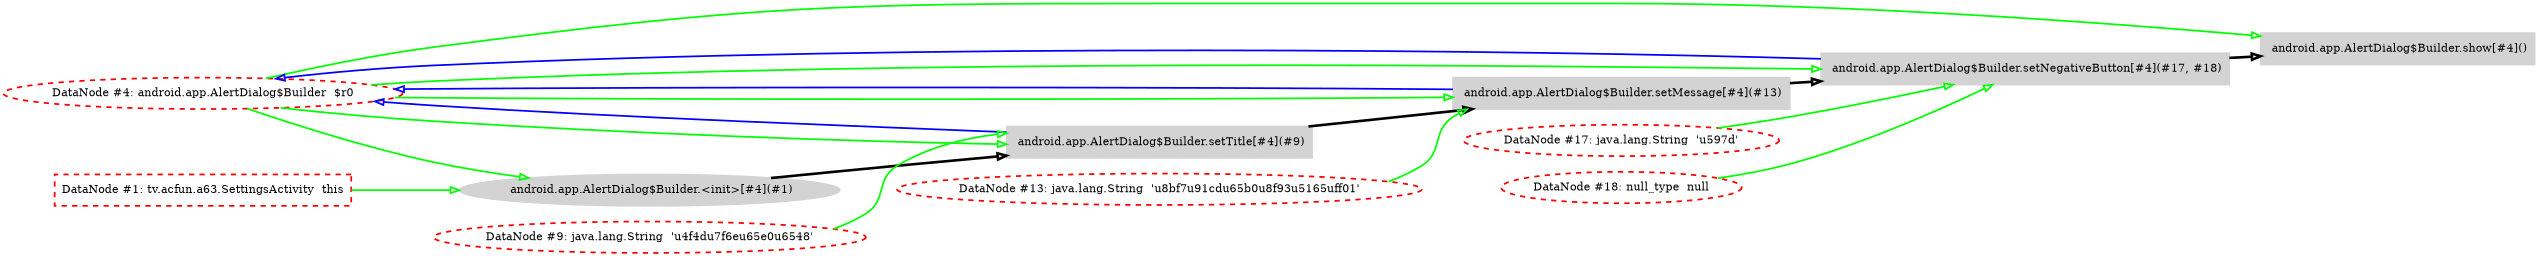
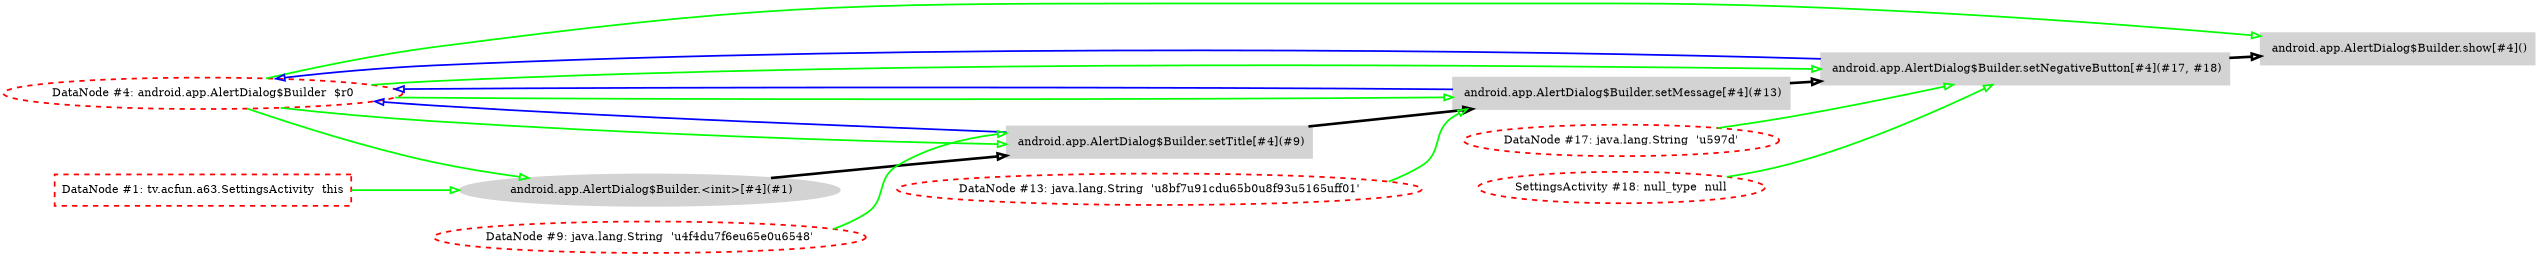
  digraph {
    rankdir=LR
    node [color=red fontsize=13 penwidth=2.0 shape=ellipse style=dashed]
    edge [arrowhead=onormal color=green penwidth=2]
    n1 [label="DataNode #4: android.app.AlertDialog$Builder  $r0"]
    n2 [color=lightgray label=" android.app.AlertDialog$Builder.show[#4]()" shape=box style=filled]
    n3 [color=lightgray label=" android.app.AlertDialog$Builder.setMessage[#4](#13)" shape=box style=filled]
    n4 [color=lightgray label=" android.app.AlertDialog$Builder.<init>[#4](#1)" style=filled]
    n5 [color=lightgray label=" android.app.AlertDialog$Builder.setTitle[#4](#9)" shape=box style=filled]
    n6 [color=lightgray label=" android.app.AlertDialog$Builder.setNegativeButton[#4](#17, #18)" shape=box style=filled]
    n7 [label="DataNode #13: java.lang.String  \'\u8bf7\u91cd\u65b0\u8f93\u5165\uff01\'"]
    n8 [label="DataNode #1: tv.acfun.a63.SettingsActivity  this" shape=box]
    n9 [label="DataNode #9: java.lang.String  \'\u4f4d\u7f6e\u65e0\u6548\'"]
    n10 [label="DataNode #17: java.lang.String  \'\u597d\'"]
-   n11 [label="DataNode #18: null_type  null"]
+   n11 [label="SettingsActivity #18: null_type  null"]
    n1 -> n2
    n1 -> n3
    n1 -> n4
    n1 -> n5
    n1 -> n6
    n3 -> n1 [color=blue]
    n3 -> n6 [color=black penwidth=3]
    n4 -> n5 [color=black penwidth=3]
    n5 -> n1 [color=blue]
    n5 -> n3 [color=black penwidth=3]
    n6 -> n1 [color=blue]
    n6 -> n2 [color=black penwidth=3]
    n7 -> n3
    n8 -> n4
    n9 -> n5
    n10 -> n6
    n11 -> n6
  }
